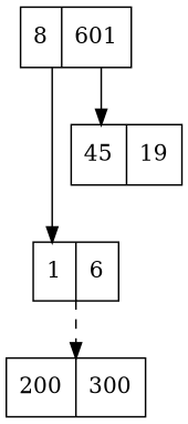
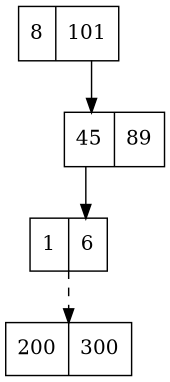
  digraph {
    concentrate=true
    splines=ortho
    node [shape=record]
    edge [style=solid]
    n1 [label="{1}|{6}"]
    n2 [label="{200}|{300}"]
-   n3 [label="{45}|{19}"]
-   n4 [label="{8}|{601}"]
+   n3 [label="{45}|{89}"]
+   n4 [label="{8}|{101}"]
    n1 -> n2 [style=dashed]
-   n4 -> n1
+   n3 -> n1
    n4 -> n3
  }
